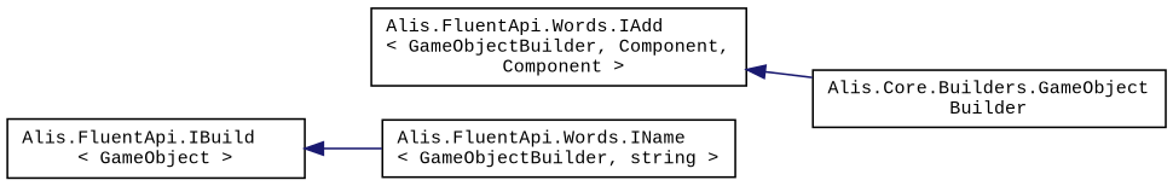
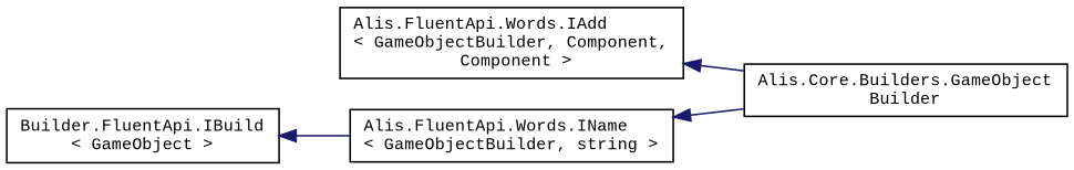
  digraph {
    fontname="Liberation Mono"
    rankdir=LR
    node [color=black fillcolor=white fontname="Liberation Mono" fontsize=10 shape=record style=filled]
    edge [color=midnightblue dir=back fontname="Liberation Mono" fontsize=10 labelfontname=Helvetica labelfontsize=10 style=solid]
    n1 [height=0.2 label="Alis.FluentApi.Words.IAdd\l\< GameObjectBuilder, Component,\l Component \>" width=0.4]
    n2 [height=0.2 label="Alis.Core.Builders.GameObject\lBuilder" width=0.4]
-   n3 [height=0.2 label="Alis.FluentApi.IBuild\l\< GameObject \>" width=0.4]
+   n3 [height=0.2 label="Builder.FluentApi.IBuild\l\< GameObject \>" width=0.4]
    n4 [height=0.2 label="Alis.FluentApi.Words.IName\l\< GameObjectBuilder, string \>" width=0.4]
    n1 -> n2
    n3 -> n4
+   n4 -> n2
  }
